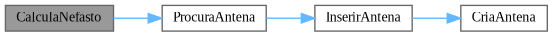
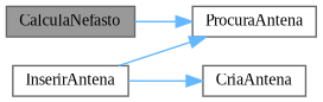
  digraph {
    fontname="Liberation Serif"
    rankdir=LR
    node [color=grey40 fillcolor=white fontname="Liberation Serif" fontsize=10 shape=box style=filled]
    edge [color=steelblue1 fontname="Liberation Serif" fontsize=10 labelfontname=Helvetica labelfontsize=10 style=solid]
    n1 [color=gray40 fillcolor=grey60 fontcolor=black height=0.2 label=CalculaNefasto width=0.4]
    n2 [height=0.2 label=ProcuraAntena width=0.4]
    n3 [height=0.2 label=InserirAntena width=0.4]
    n4 [height=0.2 label=CriaAntena width=0.4]
    n1 -> n2
-   n2 -> n3
+   n3 -> n2
    n3 -> n4
  }
